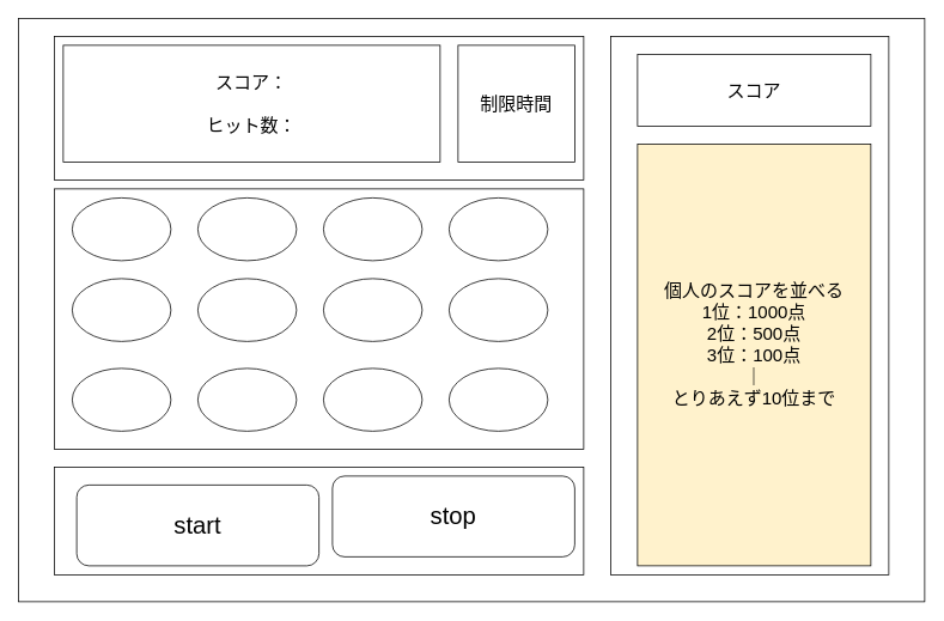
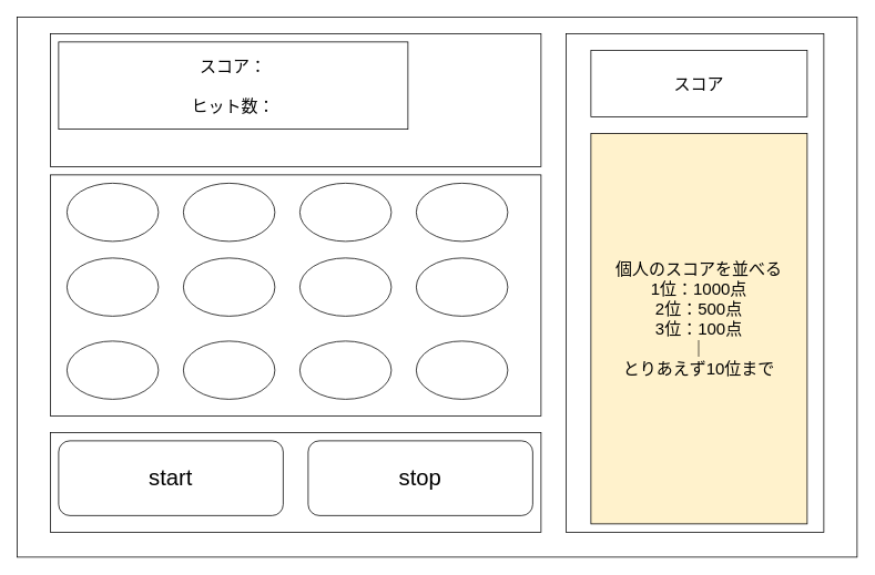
  <mxCell id="0" />
  <mxCell id="1" parent="0" />
  <mxCell id="2" value="" style="rounded=0;whiteSpace=wrap;html=1;" vertex="1" parent="1"><mxGeometry x="20" y="20" width="1010" height="650" as="geometry" /></mxCell>
  <mxCell id="3" value="" style="rounded=0;whiteSpace=wrap;html=1;" vertex="1" parent="1"><mxGeometry x="60" y="520" width="590" height="120" as="geometry" /></mxCell>
  <mxCell id="4" value="" style="rounded=0;whiteSpace=wrap;html=1;" vertex="1" parent="1"><mxGeometry x="60" y="40" width="590" height="160" as="geometry" /></mxCell>
- <mxCell id="5" value="&lt;font style=&quot;font-size: 27px;&quot;&gt;start&lt;/font&gt;" style="rounded=1;whiteSpace=wrap;html=1;" parent="1" vertex="1"><mxGeometry x="85" y="540" width="270" height="90" as="geometry" /></mxCell>
+ <mxCell id="5" value="&lt;font style=&quot;font-size: 27px;&quot;&gt;start&lt;/font&gt;" style="rounded=1;whiteSpace=wrap;html=1;" parent="1" vertex="1"><mxGeometry x="70" y="530" width="270" height="90" as="geometry" /></mxCell>
  <mxCell id="6" value="&lt;font style=&quot;font-size: 27px;&quot;&gt;stop&lt;/font&gt;" style="rounded=1;whiteSpace=wrap;html=1;" parent="1" vertex="1"><mxGeometry x="370" y="530" width="270" height="90" as="geometry" /></mxCell>
- <mxCell id="7" value="&lt;font style=&quot;font-size: 20px;&quot;&gt;スコア：&lt;br&gt;&lt;br&gt;ヒット数：&lt;/font&gt;" style="rounded=0;whiteSpace=wrap;html=1;" parent="1" vertex="1"><mxGeometry x="70" y="50" width="420" height="130" as="geometry" /></mxCell>
+ <mxCell id="7" value="&lt;font style=&quot;font-size: 20px;&quot;&gt;スコア：&lt;br&gt;&lt;br&gt;ヒット数：&lt;/font&gt;" style="rounded=0;whiteSpace=wrap;html=1;" parent="1" vertex="1"><mxGeometry x="70" y="50" width="420" height="105" as="geometry" /></mxCell>
  <mxCell id="8" value="" style="rounded=0;whiteSpace=wrap;html=1;" parent="1" vertex="1"><mxGeometry x="60" y="210" width="590" height="290" as="geometry" /></mxCell>
- <mxCell id="9" value="&lt;font style=&quot;font-size: 20px;&quot;&gt;制限時間&lt;/font&gt;" style="whiteSpace=wrap;html=1;aspect=fixed;" parent="1" vertex="1"><mxGeometry x="510" y="50" width="130" height="130" as="geometry" /></mxCell>
  <mxCell id="10" value="" style="ellipse;whiteSpace=wrap;html=1;" parent="1" vertex="1"><mxGeometry x="80" y="220" width="110" height="70" as="geometry" /></mxCell>
  <mxCell id="11" value="" style="ellipse;whiteSpace=wrap;html=1;" parent="1" vertex="1"><mxGeometry x="80" y="310" width="110" height="70" as="geometry" /></mxCell>
  <mxCell id="12" value="" style="ellipse;whiteSpace=wrap;html=1;" parent="1" vertex="1"><mxGeometry x="80" y="410" width="110" height="70" as="geometry" /></mxCell>
  <mxCell id="13" value="" style="ellipse;whiteSpace=wrap;html=1;" parent="1" vertex="1"><mxGeometry x="220" y="220" width="110" height="70" as="geometry" /></mxCell>
  <mxCell id="14" value="" style="ellipse;whiteSpace=wrap;html=1;" parent="1" vertex="1"><mxGeometry x="220" y="310" width="110" height="70" as="geometry" /></mxCell>
  <mxCell id="15" value="" style="ellipse;whiteSpace=wrap;html=1;" parent="1" vertex="1"><mxGeometry x="220" y="410" width="110" height="70" as="geometry" /></mxCell>
  <mxCell id="16" value="" style="ellipse;whiteSpace=wrap;html=1;" parent="1" vertex="1"><mxGeometry x="360" y="220" width="110" height="70" as="geometry" /></mxCell>
  <mxCell id="17" value="" style="ellipse;whiteSpace=wrap;html=1;" parent="1" vertex="1"><mxGeometry x="360" y="310" width="110" height="70" as="geometry" /></mxCell>
  <mxCell id="18" value="" style="ellipse;whiteSpace=wrap;html=1;" parent="1" vertex="1"><mxGeometry x="360" y="410" width="110" height="70" as="geometry" /></mxCell>
  <mxCell id="19" value="" style="ellipse;whiteSpace=wrap;html=1;" parent="1" vertex="1"><mxGeometry x="500" y="220" width="110" height="70" as="geometry" /></mxCell>
  <mxCell id="20" value="" style="ellipse;whiteSpace=wrap;html=1;" parent="1" vertex="1"><mxGeometry x="500" y="310" width="110" height="70" as="geometry" /></mxCell>
  <mxCell id="21" value="" style="ellipse;whiteSpace=wrap;html=1;" parent="1" vertex="1"><mxGeometry x="500" y="410" width="110" height="70" as="geometry" /></mxCell>
  <mxCell id="22" value="" style="rounded=0;whiteSpace=wrap;html=1;" parent="1" vertex="1"><mxGeometry x="680" y="40" width="310" height="600" as="geometry" /></mxCell>
  <mxCell id="23" value="&lt;span style=&quot;font-size: 20px;&quot;&gt;スコア&lt;/span&gt;" style="rounded=0;whiteSpace=wrap;html=1;" parent="1" vertex="1"><mxGeometry x="710" y="60" width="260" height="80" as="geometry" /></mxCell>
  <mxCell id="24" value="&lt;font style=&quot;font-size: 20px;&quot;&gt;個人のスコアを並べる&lt;br&gt;1位：1000点&lt;br&gt;2位：500点&lt;br&gt;3位：100点&lt;br&gt;｜&lt;br&gt;とりあえず10位まで&lt;br&gt;&lt;br&gt;&lt;/font&gt;" style="rounded=0;whiteSpace=wrap;html=1;fillColor=#fff2cc;" parent="1" vertex="1"><mxGeometry x="710" y="160" width="260" height="470" as="geometry" /></mxCell>
